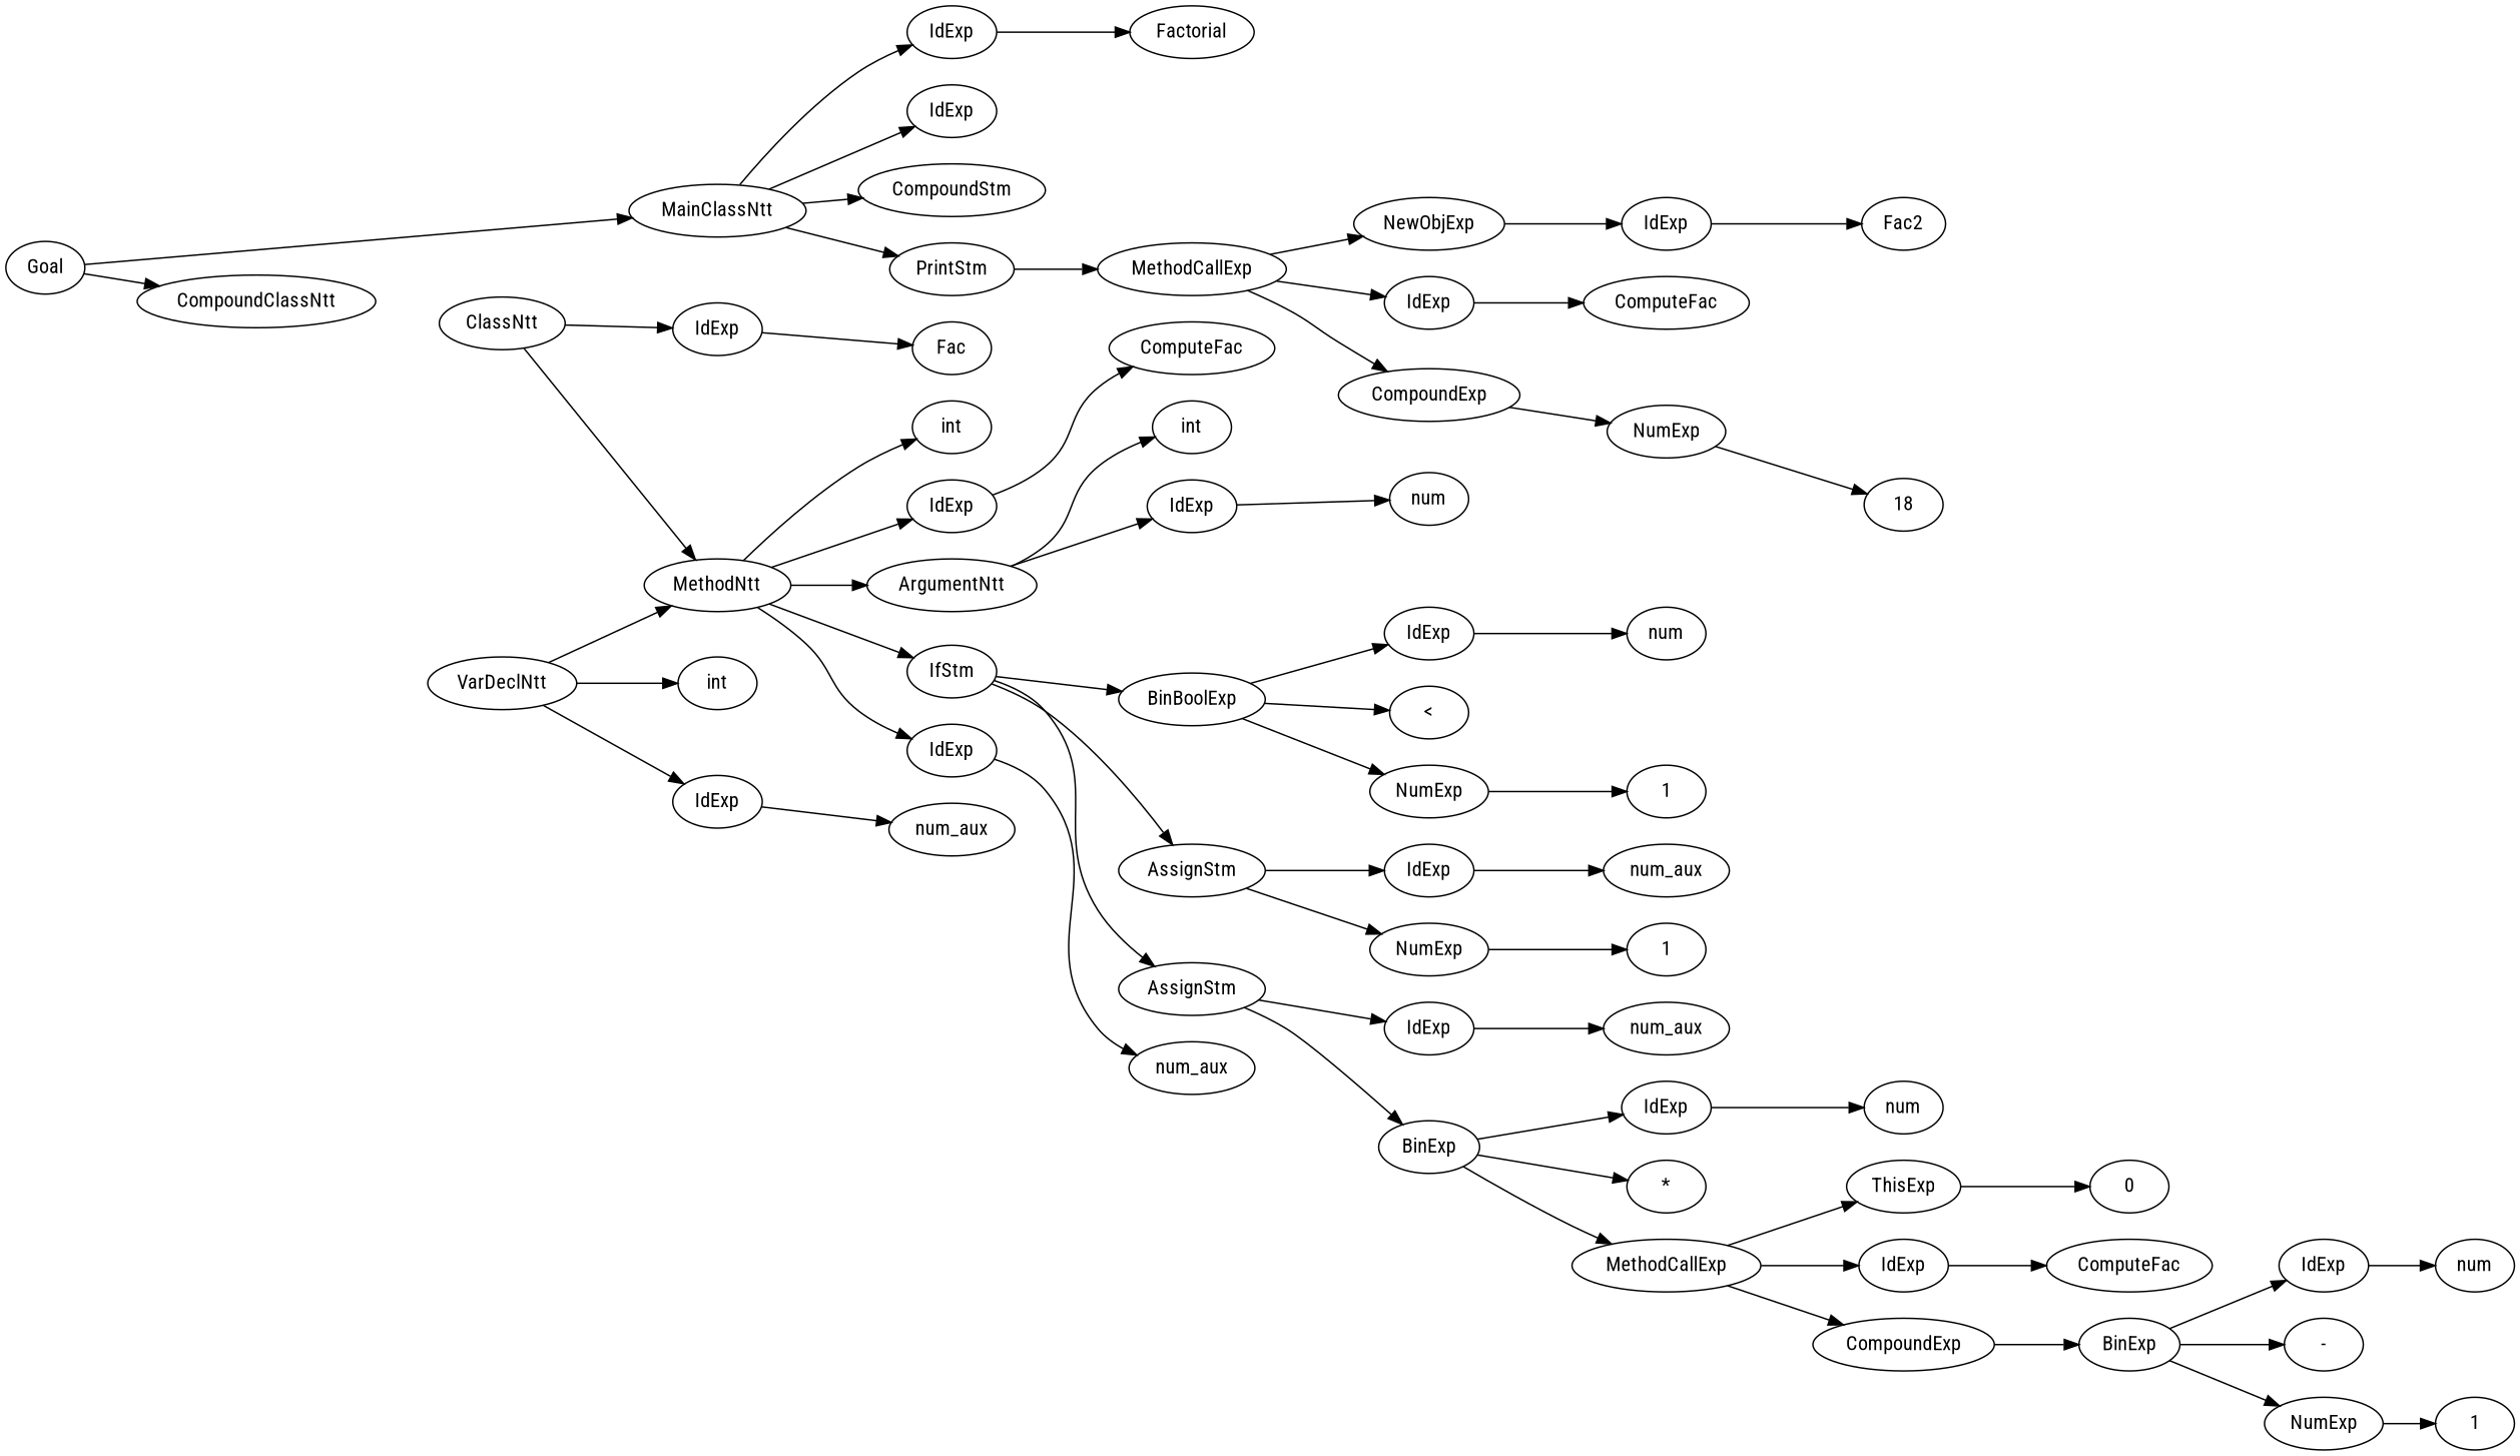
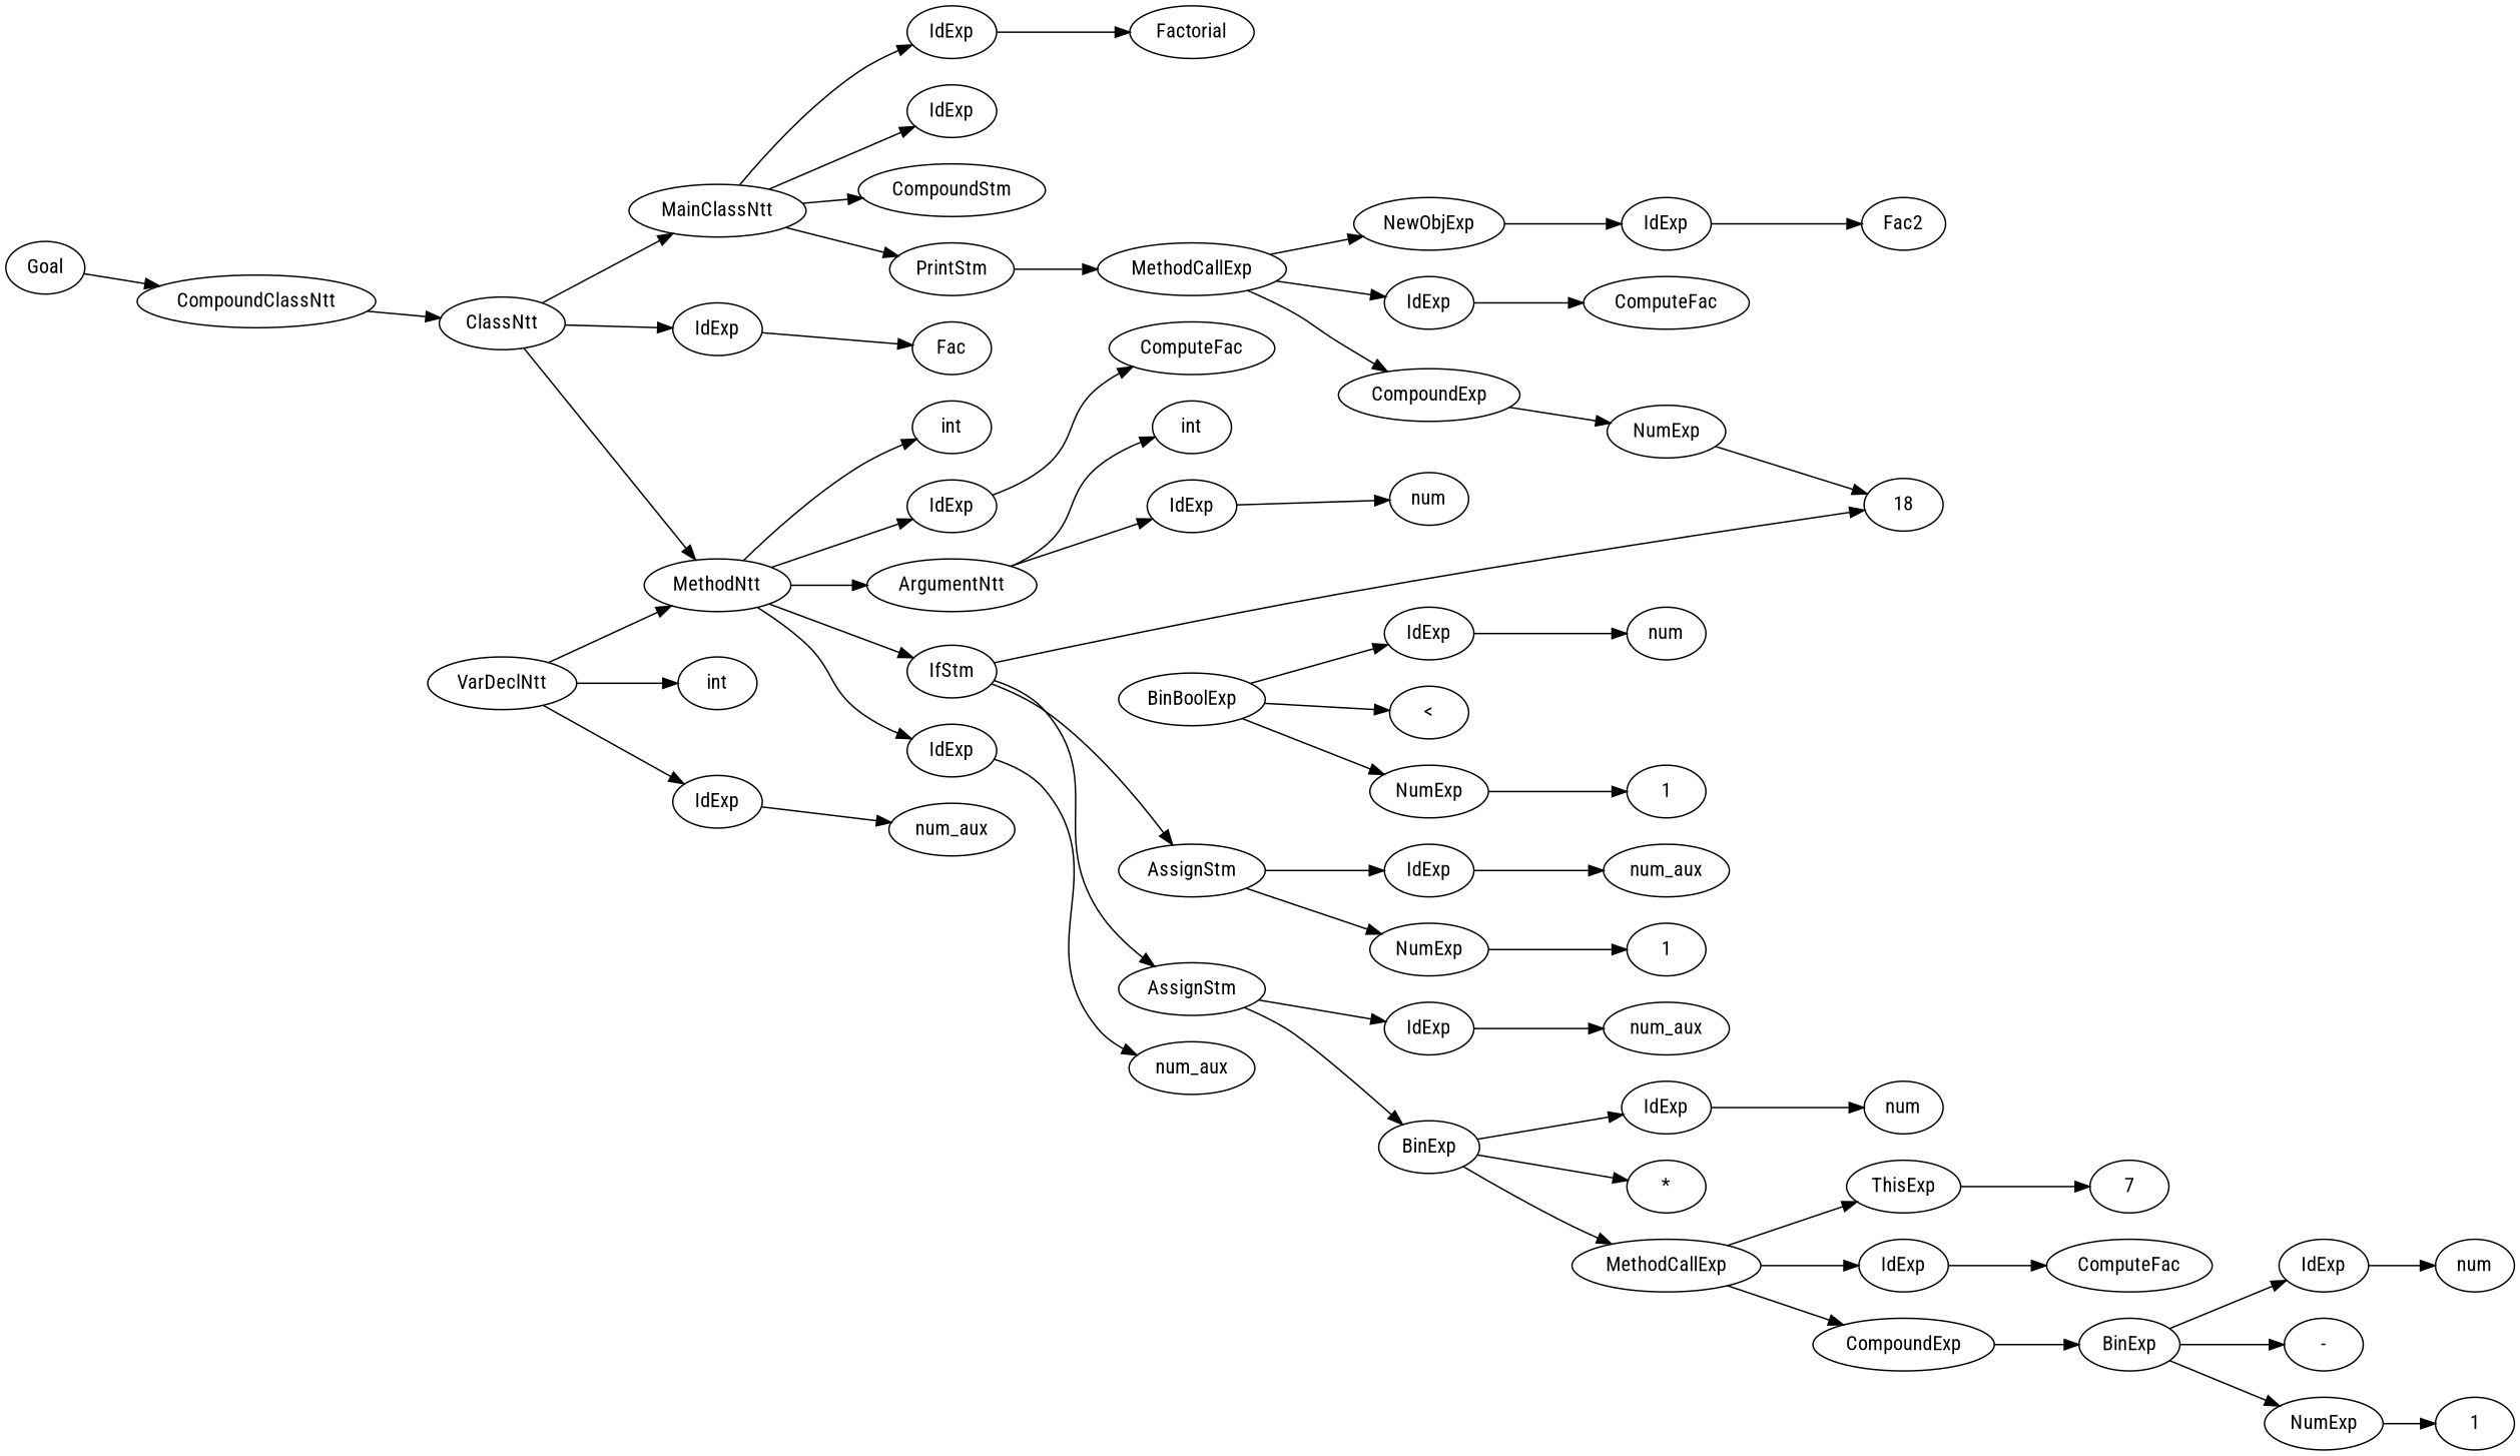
  digraph {
    fontname="Roboto Condensed"
    rankdir=LR
    node [fontname="Roboto Condensed"]
    edge [fontname="Roboto Condensed"]
    n1 [label=Goal]
    n2 [label=MainClassNtt]
    n3 [label=CompoundClassNtt]
    n4 [label=IdExp]
    n5 [label=IdExp]
    n6 [label=CompoundStm]
    n7 [label=PrintStm]
    n8 [label=ClassNtt]
    n9 [label=Factorial]
    n10 [label=MethodCallExp]
    n11 [label=NewObjExp]
    n12 [label=IdExp]
    n13 [label=CompoundExp]
    n14 [label=IdExp]
    n15 [label=ComputeFac]
    n16 [label=NumExp]
    n17 [label=Fac2]
    n18 [label=18]
    n19 [label=IdExp]
    n20 [label=MethodNtt]
    n21 [label=Fac]
    n22 [label=int]
    n23 [label=IdExp]
    n24 [label=ArgumentNtt]
    n25 [label=IfStm]
    n26 [label=IdExp]
    n27 [label=ComputeFac]
    n28 [label=int]
    n29 [label=IdExp]
    n30 [label=VarDeclNtt]
    n31 [label=int]
    n32 [label=IdExp]
    n33 [label=BinBoolExp]
    n34 [label=AssignStm]
    n35 [label=AssignStm]
    n36 [label=num_aux]
    n37 [label=num]
    n38 [label=num_aux]
    n39 [label=IdExp]
    n40 [label="<"]
    n41 [label=NumExp]
    n42 [label=IdExp]
    n43 [label=NumExp]
    n44 [label=IdExp]
    n45 [label=BinExp]
    n46 [label=num]
    n47 [label=1]
    n48 [label=num_aux]
    n49 [label=1]
    n50 [label=num_aux]
    n51 [label=IdExp]
    n52 [label="*"]
    n53 [label=MethodCallExp]
    n54 [label=num]
    n55 [label=ThisExp]
    n56 [label=IdExp]
    n57 [label=CompoundExp]
-   n58 [label=0]
+   n58 [label=7]
    n59 [label=ComputeFac]
    n60 [label=BinExp]
    n61 [label=IdExp]
    n62 [label="-"]
    n63 [label=NumExp]
    n64 [label=num]
    n65 [label=1]
-   n1 -> n2
+   n8 -> n2
    n1 -> n3
    n2 -> n4
    n2 -> n5
    n2 -> n6
    n2 -> n7
+   n3 -> n8
    n4 -> n9
    n7 -> n10
    n8 -> n19
    n8 -> n20
    n10 -> n11
    n10 -> n12
    n10 -> n13
    n11 -> n14
    n12 -> n15
    n13 -> n16
    n14 -> n17
    n16 -> n18
    n19 -> n21
    n20 -> n22
    n20 -> n23
    n20 -> n24
    n20 -> n25
    n20 -> n26
    n23 -> n27
    n24 -> n28
    n24 -> n29
-   n25 -> n33
+   n25 -> n18
    n25 -> n34
    n25 -> n35
    n26 -> n36
    n29 -> n37
    n30 -> n20
    n30 -> n31
    n30 -> n32
    n32 -> n38
    n33 -> n39
    n33 -> n40
    n33 -> n41
    n34 -> n42
    n34 -> n43
    n35 -> n44
    n35 -> n45
    n39 -> n46
    n41 -> n47
    n42 -> n48
    n43 -> n49
    n44 -> n50
    n45 -> n51
    n45 -> n52
    n45 -> n53
    n51 -> n54
    n53 -> n55
    n53 -> n56
    n53 -> n57
    n55 -> n58
    n56 -> n59
    n57 -> n60
    n60 -> n61
    n60 -> n62
    n60 -> n63
    n61 -> n64
    n63 -> n65
  }
